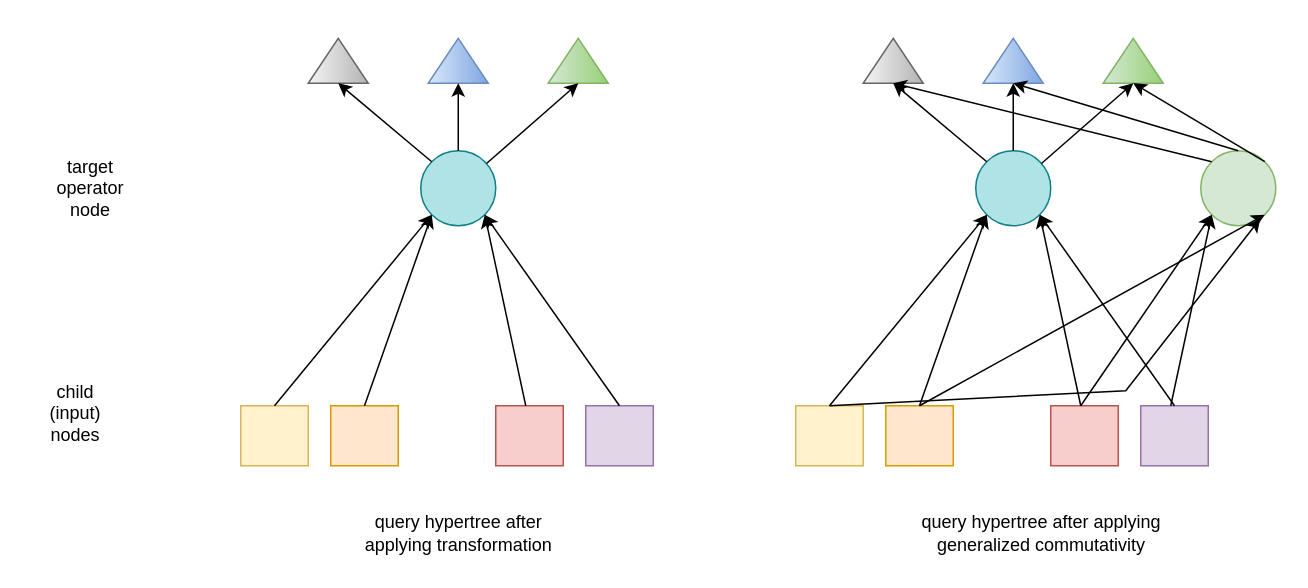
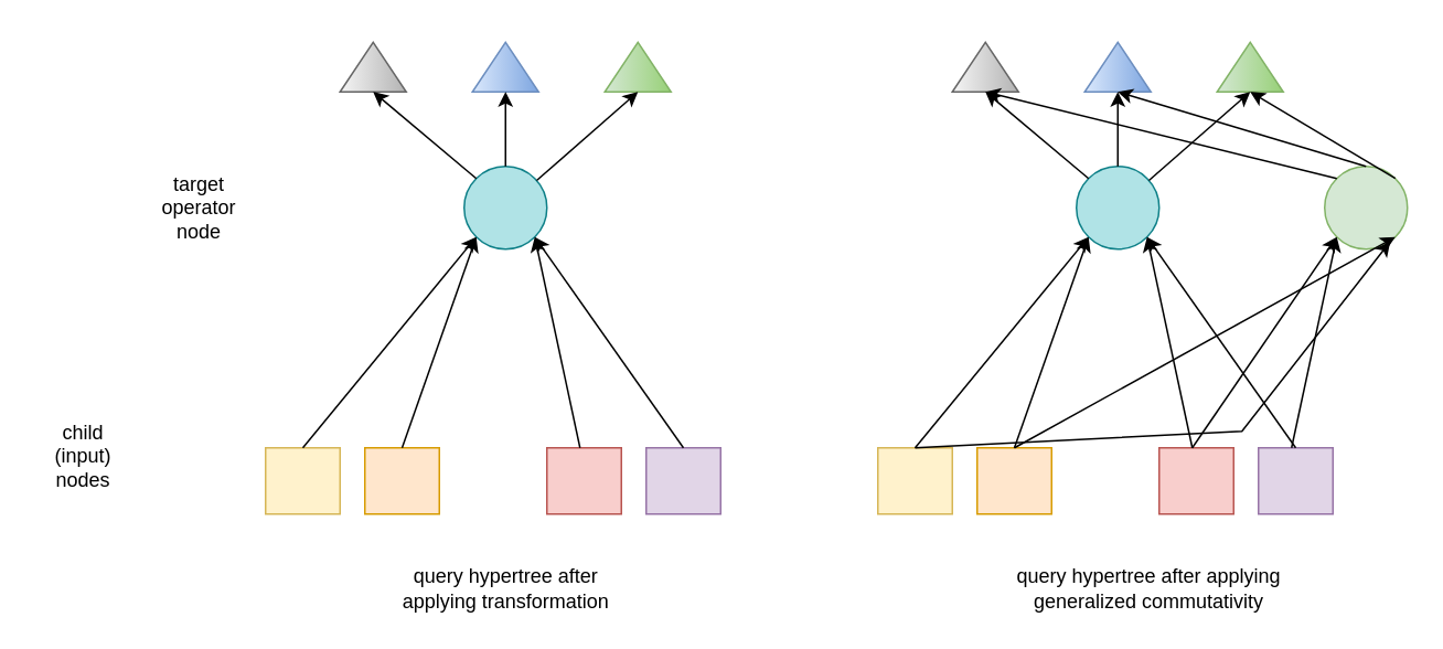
  <mxCell id="0" />
  <mxCell id="1" parent="0" />
  <mxCell id="2" value="" style="ellipse;whiteSpace=wrap;html=1;aspect=fixed;fillColor=#b0e3e6;strokeColor=#0e8088;" vertex="1" parent="1"><mxGeometry x="280" y="100" width="50" height="50" as="geometry" /></mxCell>
  <mxCell id="3" value="" style="rounded=0;whiteSpace=wrap;html=1;fillColor=#fff2cc;strokeColor=#d6b656;" vertex="1" parent="1"><mxGeometry x="160" y="270" width="45" height="40" as="geometry" /></mxCell>
  <mxCell id="4" value="" style="rounded=0;whiteSpace=wrap;html=1;fillColor=#ffe6cc;strokeColor=#d79b00;" vertex="1" parent="1"><mxGeometry x="220" y="270" width="45" height="40" as="geometry" /></mxCell>
  <mxCell id="5" value="" style="rounded=0;whiteSpace=wrap;html=1;fillColor=#f8cecc;strokeColor=#b85450;" vertex="1" parent="1"><mxGeometry x="330" y="270" width="45" height="40" as="geometry" /></mxCell>
  <mxCell id="6" value="" style="rounded=0;whiteSpace=wrap;html=1;fillColor=#e1d5e7;strokeColor=#9673a6;" vertex="1" parent="1"><mxGeometry x="390" y="270" width="45" height="40" as="geometry" /></mxCell>
  <mxCell id="7" value="" style="endArrow=classic;html=1;rounded=0;entryX=0;entryY=1;entryDx=0;entryDy=0;exitX=0.5;exitY=0;exitDx=0;exitDy=0;" edge="1" parent="1" source="3" target="2"><mxGeometry width="50" height="50" relative="1" as="geometry"><mxPoint x="100" y="270" as="sourcePoint" /><mxPoint x="150" y="220" as="targetPoint" /></mxGeometry></mxCell>
  <mxCell id="8" value="" style="endArrow=classic;html=1;rounded=0;entryX=0;entryY=1;entryDx=0;entryDy=0;exitX=0.5;exitY=0;exitDx=0;exitDy=0;" edge="1" parent="1" source="4" target="2"><mxGeometry width="50" height="50" relative="1" as="geometry"><mxPoint x="180" y="270" as="sourcePoint" /><mxPoint x="230" y="220" as="targetPoint" /></mxGeometry></mxCell>
  <mxCell id="9" value="" style="endArrow=classic;html=1;rounded=0;entryX=1;entryY=1;entryDx=0;entryDy=0;" edge="1" parent="1" target="2"><mxGeometry width="50" height="50" relative="1" as="geometry"><mxPoint x="350" y="270" as="sourcePoint" /><mxPoint x="400" y="220" as="targetPoint" /></mxGeometry></mxCell>
  <mxCell id="10" value="" style="endArrow=classic;html=1;rounded=0;entryX=1;entryY=1;entryDx=0;entryDy=0;exitX=0.5;exitY=0;exitDx=0;exitDy=0;" edge="1" parent="1" source="6" target="2"><mxGeometry width="50" height="50" relative="1" as="geometry"><mxPoint x="439.5" y="270" as="sourcePoint" /><mxPoint x="412.5" y="143" as="targetPoint" /></mxGeometry></mxCell>
  <mxCell id="11" value="" style="triangle;whiteSpace=wrap;html=1;rotation=-90;fillColor=#f5f5f5;gradientColor=#b3b3b3;strokeColor=#666666;" vertex="1" parent="1"><mxGeometry x="210" y="20" width="30" height="40" as="geometry" /></mxCell>
  <mxCell id="12" value="" style="triangle;whiteSpace=wrap;html=1;rotation=-90;fillColor=#dae8fc;gradientColor=#7ea6e0;strokeColor=#6c8ebf;" vertex="1" parent="1"><mxGeometry x="290" y="20" width="30" height="40" as="geometry" /></mxCell>
  <mxCell id="13" value="" style="triangle;whiteSpace=wrap;html=1;rotation=-90;fillColor=#d5e8d4;gradientColor=#97d077;strokeColor=#82b366;" vertex="1" parent="1"><mxGeometry x="370" y="20" width="30" height="40" as="geometry" /></mxCell>
  <mxCell id="14" value="" style="endArrow=classic;html=1;rounded=0;entryX=0;entryY=0.5;entryDx=0;entryDy=0;" edge="1" parent="1" source="2" target="13"><mxGeometry width="50" height="50" relative="1" as="geometry"><mxPoint x="320" y="110" as="sourcePoint" /><mxPoint x="370" y="60" as="targetPoint" /></mxGeometry></mxCell>
  <mxCell id="15" value="" style="endArrow=classic;html=1;rounded=0;entryX=0;entryY=0.5;entryDx=0;entryDy=0;exitX=0.5;exitY=0;exitDx=0;exitDy=0;" edge="1" parent="1" source="2" target="12"><mxGeometry width="50" height="50" relative="1" as="geometry"><mxPoint x="300" y="100" as="sourcePoint" /><mxPoint x="361" y="46" as="targetPoint" /></mxGeometry></mxCell>
  <mxCell id="16" value="" style="endArrow=classic;html=1;rounded=0;entryX=0;entryY=0.5;entryDx=0;entryDy=0;exitX=0;exitY=0;exitDx=0;exitDy=0;" edge="1" parent="1" source="2" target="11"><mxGeometry width="50" height="50" relative="1" as="geometry"><mxPoint x="280" y="105" as="sourcePoint" /><mxPoint x="280" y="60" as="targetPoint" /></mxGeometry></mxCell>
  <mxCell id="17" value="" style="ellipse;whiteSpace=wrap;html=1;aspect=fixed;fillColor=#b0e3e6;strokeColor=#0e8088;" vertex="1" parent="1"><mxGeometry x="650" y="100" width="50" height="50" as="geometry" /></mxCell>
  <mxCell id="18" value="" style="rounded=0;whiteSpace=wrap;html=1;fillColor=#fff2cc;strokeColor=#d6b656;" vertex="1" parent="1"><mxGeometry x="530" y="270" width="45" height="40" as="geometry" /></mxCell>
  <mxCell id="19" value="" style="rounded=0;whiteSpace=wrap;html=1;fillColor=#ffe6cc;strokeColor=#d79b00;" vertex="1" parent="1"><mxGeometry x="590" y="270" width="45" height="40" as="geometry" /></mxCell>
  <mxCell id="20" value="" style="rounded=0;whiteSpace=wrap;html=1;fillColor=#f8cecc;strokeColor=#b85450;" vertex="1" parent="1"><mxGeometry x="700" y="270" width="45" height="40" as="geometry" /></mxCell>
  <mxCell id="21" value="" style="rounded=0;whiteSpace=wrap;html=1;fillColor=#e1d5e7;strokeColor=#9673a6;" vertex="1" parent="1"><mxGeometry x="760" y="270" width="45" height="40" as="geometry" /></mxCell>
  <mxCell id="22" value="" style="endArrow=classic;html=1;rounded=0;entryX=0;entryY=1;entryDx=0;entryDy=0;exitX=0.5;exitY=0;exitDx=0;exitDy=0;" edge="1" parent="1" source="18" target="17"><mxGeometry width="50" height="50" relative="1" as="geometry"><mxPoint x="470" y="270" as="sourcePoint" /><mxPoint x="520" y="220" as="targetPoint" /></mxGeometry></mxCell>
  <mxCell id="23" value="" style="endArrow=classic;html=1;rounded=0;entryX=0;entryY=1;entryDx=0;entryDy=0;exitX=0.5;exitY=0;exitDx=0;exitDy=0;" edge="1" parent="1" source="19" target="17"><mxGeometry width="50" height="50" relative="1" as="geometry"><mxPoint x="550" y="270" as="sourcePoint" /><mxPoint x="600" y="220" as="targetPoint" /></mxGeometry></mxCell>
  <mxCell id="24" value="" style="endArrow=classic;html=1;rounded=0;entryX=1;entryY=1;entryDx=0;entryDy=0;" edge="1" parent="1" target="17"><mxGeometry width="50" height="50" relative="1" as="geometry"><mxPoint x="720" y="270" as="sourcePoint" /><mxPoint x="770" y="220" as="targetPoint" /></mxGeometry></mxCell>
  <mxCell id="25" value="" style="endArrow=classic;html=1;rounded=0;entryX=1;entryY=1;entryDx=0;entryDy=0;exitX=0.5;exitY=0;exitDx=0;exitDy=0;" edge="1" parent="1" source="21" target="17"><mxGeometry width="50" height="50" relative="1" as="geometry"><mxPoint x="809.5" y="270" as="sourcePoint" /><mxPoint x="782.5" y="143" as="targetPoint" /></mxGeometry></mxCell>
  <mxCell id="26" value="" style="triangle;whiteSpace=wrap;html=1;rotation=-90;fillColor=#f5f5f5;gradientColor=#b3b3b3;strokeColor=#666666;" vertex="1" parent="1"><mxGeometry x="580" y="20" width="30" height="40" as="geometry" /></mxCell>
  <mxCell id="27" value="" style="triangle;whiteSpace=wrap;html=1;rotation=-90;fillColor=#dae8fc;gradientColor=#7ea6e0;strokeColor=#6c8ebf;" vertex="1" parent="1"><mxGeometry x="660" y="20" width="30" height="40" as="geometry" /></mxCell>
  <mxCell id="28" value="" style="triangle;whiteSpace=wrap;html=1;rotation=-90;fillColor=#d5e8d4;gradientColor=#97d077;strokeColor=#82b366;" vertex="1" parent="1"><mxGeometry x="740" y="20" width="30" height="40" as="geometry" /></mxCell>
  <mxCell id="29" value="" style="endArrow=classic;html=1;rounded=0;entryX=0;entryY=0.5;entryDx=0;entryDy=0;" edge="1" parent="1" source="17" target="28"><mxGeometry width="50" height="50" relative="1" as="geometry"><mxPoint x="690" y="110" as="sourcePoint" /><mxPoint x="740" y="60" as="targetPoint" /></mxGeometry></mxCell>
  <mxCell id="30" value="" style="endArrow=classic;html=1;rounded=0;entryX=0;entryY=0.5;entryDx=0;entryDy=0;exitX=0.5;exitY=0;exitDx=0;exitDy=0;" edge="1" parent="1" source="17" target="27"><mxGeometry width="50" height="50" relative="1" as="geometry"><mxPoint x="670" y="100" as="sourcePoint" /><mxPoint x="731" y="46" as="targetPoint" /></mxGeometry></mxCell>
  <mxCell id="31" value="" style="endArrow=classic;html=1;rounded=0;entryX=0;entryY=0.5;entryDx=0;entryDy=0;exitX=0;exitY=0;exitDx=0;exitDy=0;" edge="1" parent="1" source="17" target="26"><mxGeometry width="50" height="50" relative="1" as="geometry"><mxPoint x="650" y="105" as="sourcePoint" /><mxPoint x="650" y="60" as="targetPoint" /></mxGeometry></mxCell>
  <mxCell id="32" value="" style="ellipse;whiteSpace=wrap;html=1;aspect=fixed;fillColor=#d5e8d4;strokeColor=#82b366;" vertex="1" parent="1"><mxGeometry x="800" y="100" width="50" height="50" as="geometry" /></mxCell>
  <mxCell id="33" value="child (input) nodes" style="text;html=1;align=center;verticalAlign=middle;whiteSpace=wrap;rounded=0;" vertex="1" parent="1"><mxGeometry x="20" y="260" width="60" height="30" as="geometry" /></mxCell>
- <mxCell id="34" value="target operator node" style="text;html=1;align=center;verticalAlign=middle;whiteSpace=wrap;rounded=0;" vertex="1" parent="1"><mxGeometry x="30" y="110" width="60" height="30" as="geometry" /></mxCell>
+ <mxCell id="34" value="target operator node" style="text;html=1;align=center;verticalAlign=middle;whiteSpace=wrap;rounded=0;" vertex="1" parent="1"><mxGeometry x="90" y="110" width="60" height="30" as="geometry" /></mxCell>
  <mxCell id="35" value="" style="endArrow=classic;html=1;rounded=0;entryX=0;entryY=1;entryDx=0;entryDy=0;" edge="1" parent="1" target="32"><mxGeometry width="50" height="50" relative="1" as="geometry"><mxPoint x="720" y="270" as="sourcePoint" /><mxPoint x="770" y="220" as="targetPoint" /></mxGeometry></mxCell>
  <mxCell id="36" value="" style="endArrow=classic;html=1;rounded=0;entryX=0;entryY=1;entryDx=0;entryDy=0;" edge="1" parent="1" target="32"><mxGeometry width="50" height="50" relative="1" as="geometry"><mxPoint x="780" y="270" as="sourcePoint" /><mxPoint x="830" y="220" as="targetPoint" /></mxGeometry></mxCell>
  <mxCell id="37" value="" style="endArrow=classic;html=1;rounded=0;exitX=0.5;exitY=0;exitDx=0;exitDy=0;entryX=1;entryY=1;entryDx=0;entryDy=0;" edge="1" parent="1" source="19" target="32"><mxGeometry width="50" height="50" relative="1" as="geometry"><mxPoint x="620" y="260" as="sourcePoint" /><mxPoint x="670" y="210" as="targetPoint" /></mxGeometry></mxCell>
  <mxCell id="38" value="" style="endArrow=classic;html=1;rounded=0;exitX=0.5;exitY=0;exitDx=0;exitDy=0;entryX=0.793;entryY=0.907;entryDx=0;entryDy=0;entryPerimeter=0;" edge="1" parent="1" source="18" target="32"><mxGeometry width="50" height="50" relative="1" as="geometry"><mxPoint x="570" y="260" as="sourcePoint" /><mxPoint x="870" y="220" as="targetPoint" /><Array as="points"><mxPoint x="750" y="260" /></Array></mxGeometry></mxCell>
  <mxCell id="39" value="" style="endArrow=classic;html=1;rounded=0;exitX=0;exitY=0;exitDx=0;exitDy=0;entryX=0;entryY=0.5;entryDx=0;entryDy=0;" edge="1" parent="1" source="32" target="26"><mxGeometry width="50" height="50" relative="1" as="geometry"><mxPoint x="810" y="110" as="sourcePoint" /><mxPoint x="860" y="60" as="targetPoint" /></mxGeometry></mxCell>
  <mxCell id="40" value="" style="endArrow=classic;html=1;rounded=0;exitX=0.5;exitY=0;exitDx=0;exitDy=0;entryX=0;entryY=0.5;entryDx=0;entryDy=0;" edge="1" parent="1" source="32" target="27"><mxGeometry width="50" height="50" relative="1" as="geometry"><mxPoint x="820" y="110" as="sourcePoint" /><mxPoint x="870" y="60" as="targetPoint" /></mxGeometry></mxCell>
  <mxCell id="41" value="" style="endArrow=classic;html=1;rounded=0;exitX=1;exitY=0;exitDx=0;exitDy=0;entryX=0;entryY=0.5;entryDx=0;entryDy=0;" edge="1" parent="1" source="32" target="28"><mxGeometry width="50" height="50" relative="1" as="geometry"><mxPoint x="850" y="120" as="sourcePoint" /><mxPoint x="900" y="70" as="targetPoint" /></mxGeometry></mxCell>
  <mxCell id="42" value="query hypertree after applying transformation" style="text;html=1;align=center;verticalAlign=middle;whiteSpace=wrap;rounded=0;" vertex="1" parent="1"><mxGeometry x="232.5" y="340" width="145" height="30" as="geometry" /></mxCell>
  <mxCell id="43" value="query hypertree after applying generalized commutativity" style="text;html=1;align=center;verticalAlign=middle;whiteSpace=wrap;rounded=0;" vertex="1" parent="1"><mxGeometry x="610" y="340" width="167.5" height="30" as="geometry" /></mxCell>
